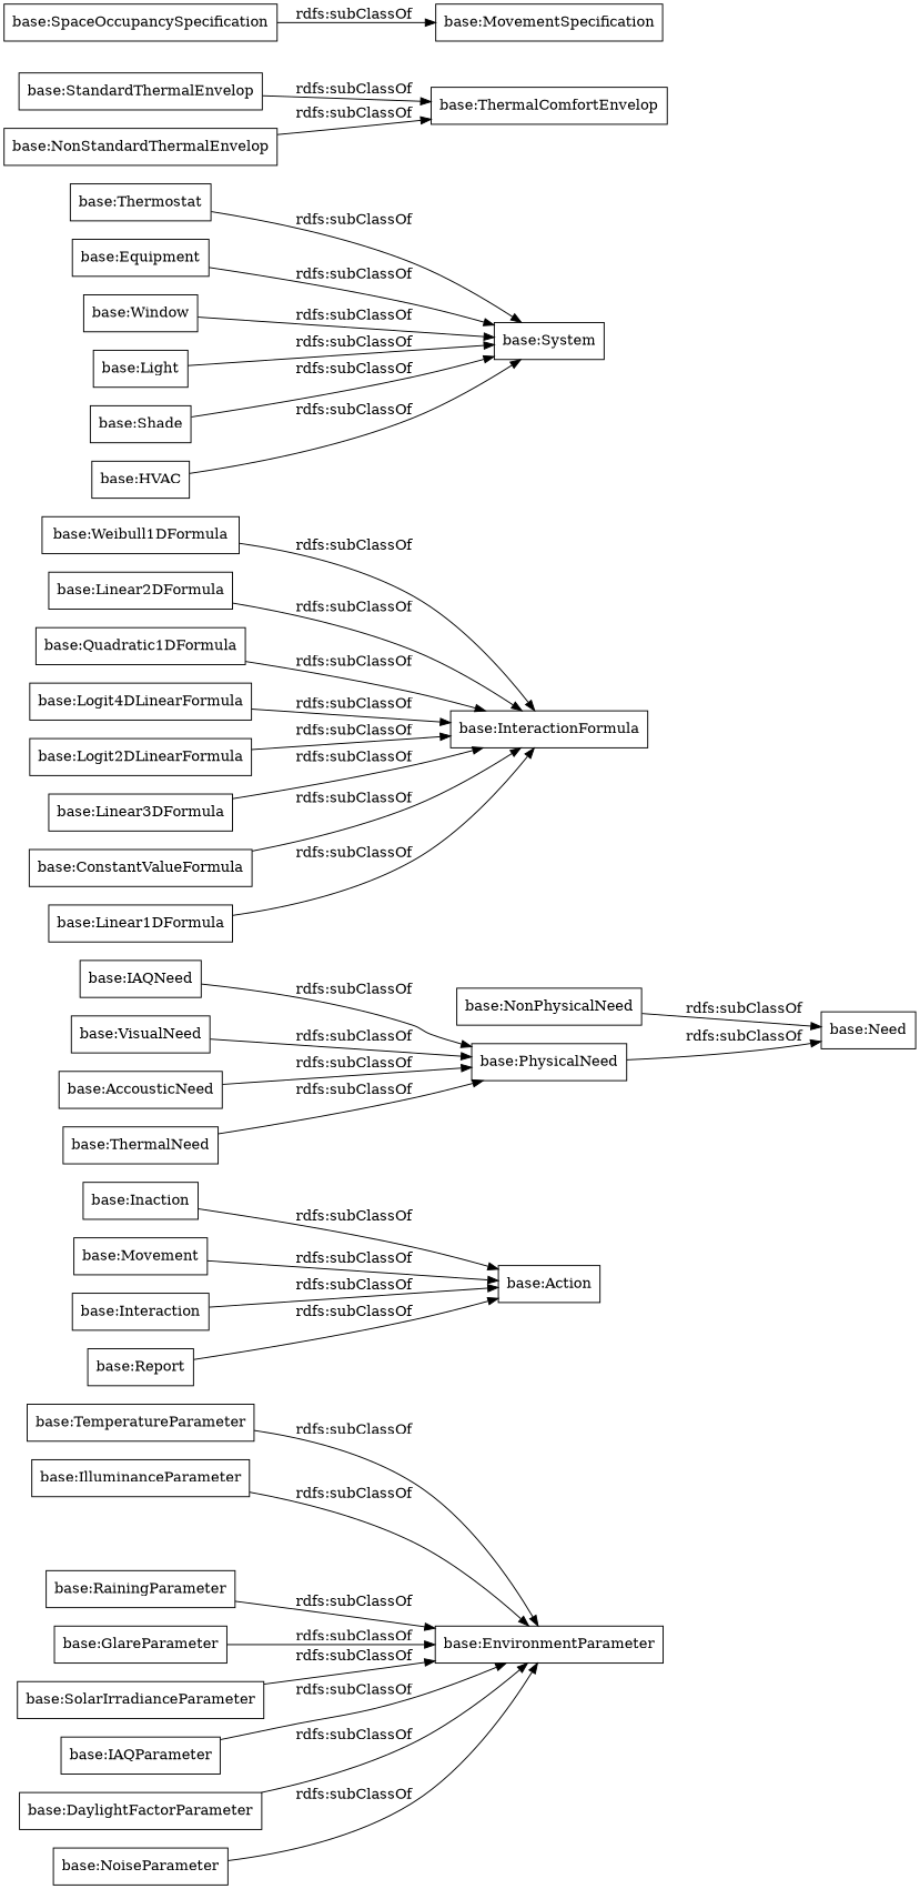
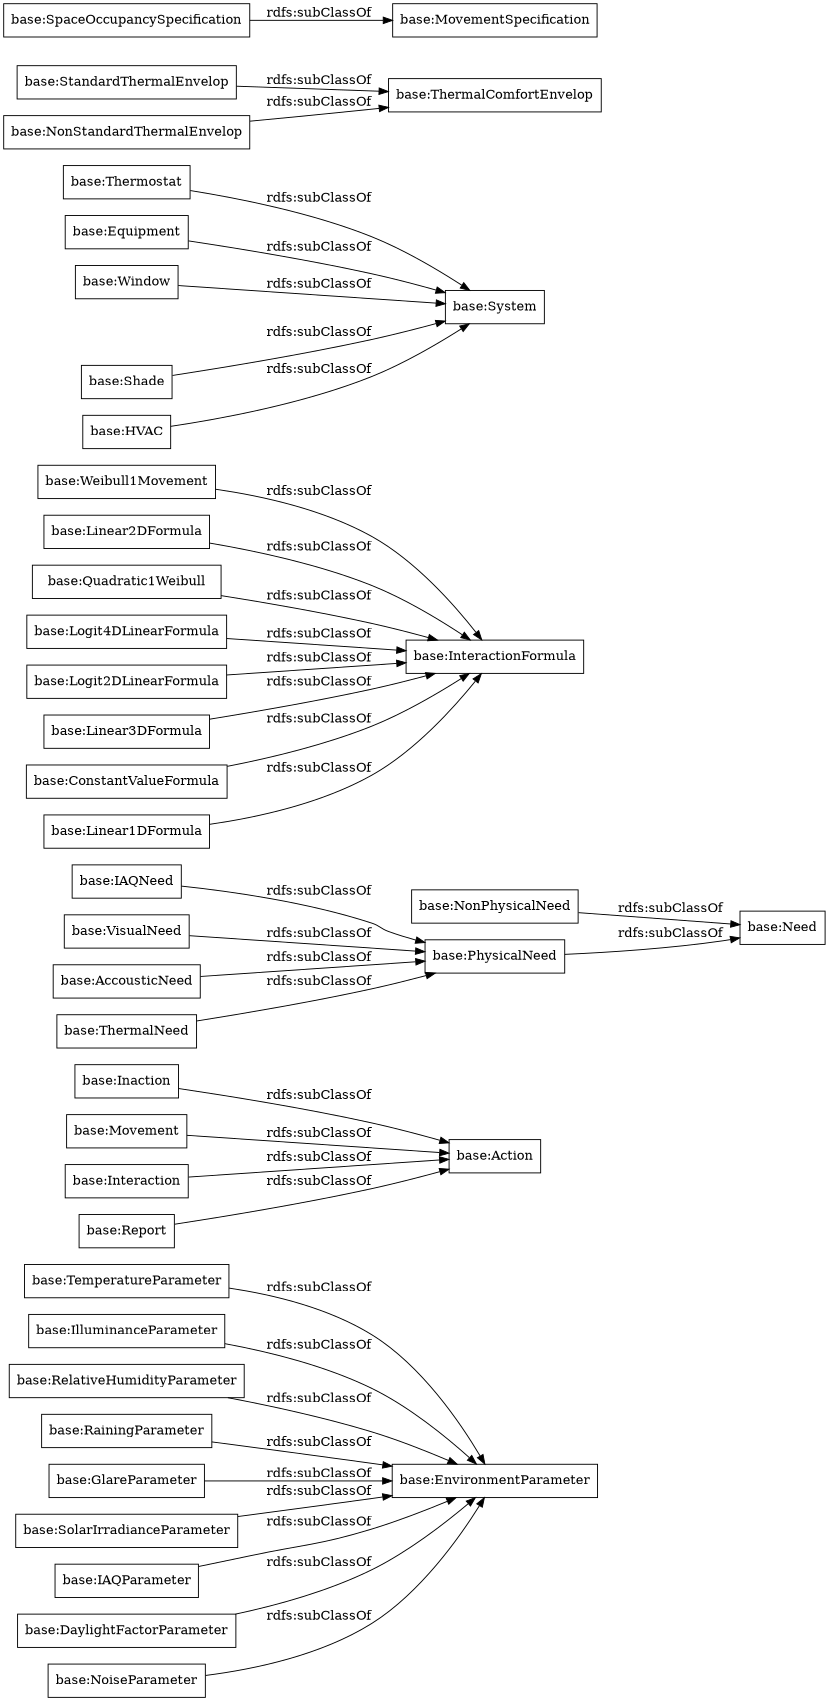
  digraph {
    rankdir=LR
    node [color=black shape=rectangle]
    "base:TemperatureParameter"
    "base:EnvironmentParameter"
    "base:Inaction"
    "base:Action"
    "base:IlluminanceParameter"
    "base:PhysicalNeed"
    "base:Need"
-   "base:Weibull1DFormula"
+   "base:Weibull1DFormula" [label="base:Weibull1Movement"]
    "base:InteractionFormula"
+   "base:RelativeHumidityParameter"
    "base:Linear2DFormula"
    "base:RainingParameter"
-   "base:Quadratic1DFormula"
+   "base:Quadratic1DFormula" [label="base:Quadratic1Weibull"]
    "base:Logit4DLinearFormula"
    "base:Thermostat"
    "base:System"
    "base:StandardThermalEnvelop"
    "base:ThermalComfortEnvelop"
    "base:GlareParameter"
    "base:Logit2DLinearFormula"
    "base:Movement"
    "base:IAQNeed"
    "base:Equipment"
    "base:SpaceOccupancySpecification"
    "base:MovementSpecification"
    "base:VisualNeed"
    "base:NonPhysicalNeed"
    "base:Window"
-   "base:Light"
    "base:SolarIrradianceParameter"
    "base:Interaction"
    "base:AccousticNeed"
    "base:IAQParameter"
    "base:Linear3DFormula"
    "base:NonStandardThermalEnvelop"
    "base:ThermalNeed"
    "base:DaylightFactorParameter"
    "base:ConstantValueFormula"
    "base:Shade"
    "base:NoiseParameter"
    "base:Linear1DFormula"
    "base:HVAC"
    "base:Report"
    "base:TemperatureParameter" -> "base:EnvironmentParameter" [label="rdfs:subClassOf"]
    "base:Inaction" -> "base:Action" [label="rdfs:subClassOf"]
    "base:IlluminanceParameter" -> "base:EnvironmentParameter" [label="rdfs:subClassOf"]
    "base:PhysicalNeed" -> "base:Need" [label="rdfs:subClassOf"]
    "base:Weibull1DFormula" -> "base:InteractionFormula" [label="rdfs:subClassOf"]
+   "base:RelativeHumidityParameter" -> "base:EnvironmentParameter" [label="rdfs:subClassOf"]
    "base:Linear2DFormula" -> "base:InteractionFormula" [label="rdfs:subClassOf"]
    "base:RainingParameter" -> "base:EnvironmentParameter" [label="rdfs:subClassOf"]
    "base:Quadratic1DFormula" -> "base:InteractionFormula" [label="rdfs:subClassOf"]
    "base:Logit4DLinearFormula" -> "base:InteractionFormula" [label="rdfs:subClassOf"]
    "base:Thermostat" -> "base:System" [label="rdfs:subClassOf"]
    "base:StandardThermalEnvelop" -> "base:ThermalComfortEnvelop" [label="rdfs:subClassOf"]
    "base:GlareParameter" -> "base:EnvironmentParameter" [label="rdfs:subClassOf"]
    "base:Logit2DLinearFormula" -> "base:InteractionFormula" [label="rdfs:subClassOf"]
    "base:Movement" -> "base:Action" [label="rdfs:subClassOf"]
    "base:IAQNeed" -> "base:PhysicalNeed" [label="rdfs:subClassOf"]
    "base:Equipment" -> "base:System" [label="rdfs:subClassOf"]
    "base:SpaceOccupancySpecification" -> "base:MovementSpecification" [label="rdfs:subClassOf"]
    "base:VisualNeed" -> "base:PhysicalNeed" [label="rdfs:subClassOf"]
    "base:NonPhysicalNeed" -> "base:Need" [label="rdfs:subClassOf"]
    "base:Window" -> "base:System" [label="rdfs:subClassOf"]
-   "base:Light" -> "base:System" [label="rdfs:subClassOf"]
    "base:SolarIrradianceParameter" -> "base:EnvironmentParameter" [label="rdfs:subClassOf"]
    "base:Interaction" -> "base:Action" [label="rdfs:subClassOf"]
    "base:AccousticNeed" -> "base:PhysicalNeed" [label="rdfs:subClassOf"]
    "base:IAQParameter" -> "base:EnvironmentParameter" [label="rdfs:subClassOf"]
    "base:Linear3DFormula" -> "base:InteractionFormula" [label="rdfs:subClassOf"]
    "base:NonStandardThermalEnvelop" -> "base:ThermalComfortEnvelop" [label="rdfs:subClassOf"]
    "base:ThermalNeed" -> "base:PhysicalNeed" [label="rdfs:subClassOf"]
    "base:DaylightFactorParameter" -> "base:EnvironmentParameter" [label="rdfs:subClassOf"]
    "base:ConstantValueFormula" -> "base:InteractionFormula" [label="rdfs:subClassOf"]
    "base:Shade" -> "base:System" [label="rdfs:subClassOf"]
    "base:NoiseParameter" -> "base:EnvironmentParameter" [label="rdfs:subClassOf"]
    "base:Linear1DFormula" -> "base:InteractionFormula" [label="rdfs:subClassOf"]
    "base:HVAC" -> "base:System" [label="rdfs:subClassOf"]
    "base:Report" -> "base:Action" [label="rdfs:subClassOf"]
  }
